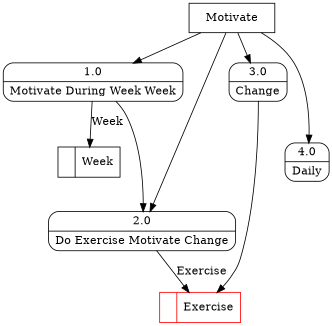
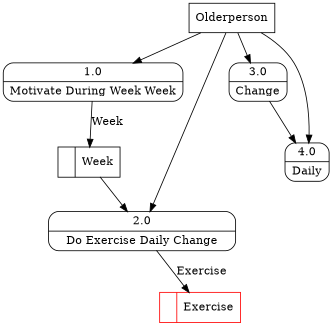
  digraph {
    node [shape=Mrecord]
    n1 [color=red label="<f0>  |<f1> Exercise " shape=record]
    n2 [label="<f0>  |<f1> Week " shape=record]
-   n3 [label=Motivate shape=box]
+   n3 [label=Olderperson shape=box]
    n4 [label="{<f0> 1.0|<f1> Motivate During Week Week }"]
-   n5 [label="{<f0> 2.0|<f1> Do Exercise Motivate Change }"]
+   n5 [label="{<f0> 2.0|<f1> Do Exercise Daily Change }"]
    n6 [label="{<f0> 3.0|<f1> Change }"]
    n7 [label="{<f0> 4.0|<f1> Daily }"]
    n3 -> n4
    n3 -> n5
    n3 -> n6
    n3 -> n7
    n4 -> n2 [label=Week]
-   n4 -> n5
+   n2 -> n5
    n5 -> n1 [label=Exercise]
-   n6 -> n1
+   n6 -> n7
  }
